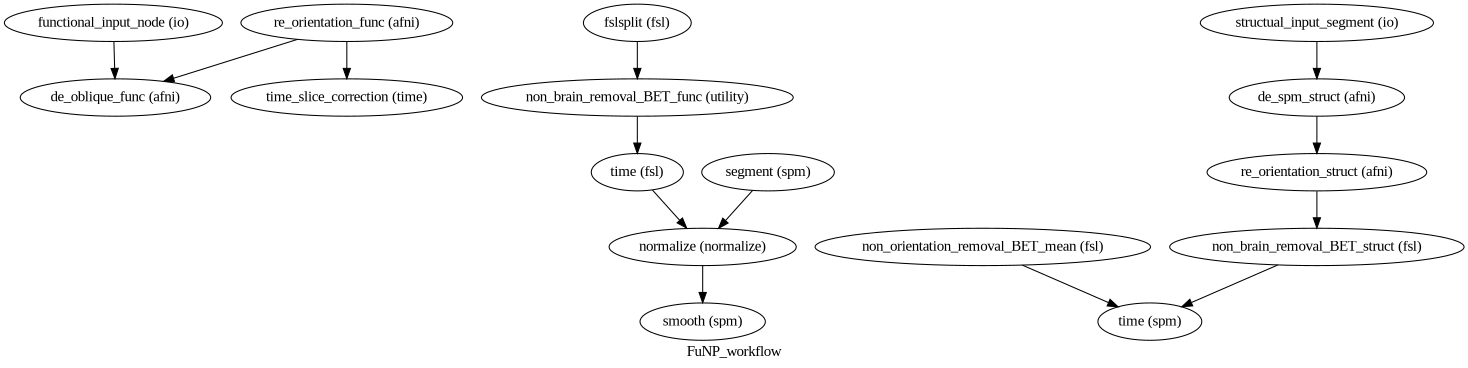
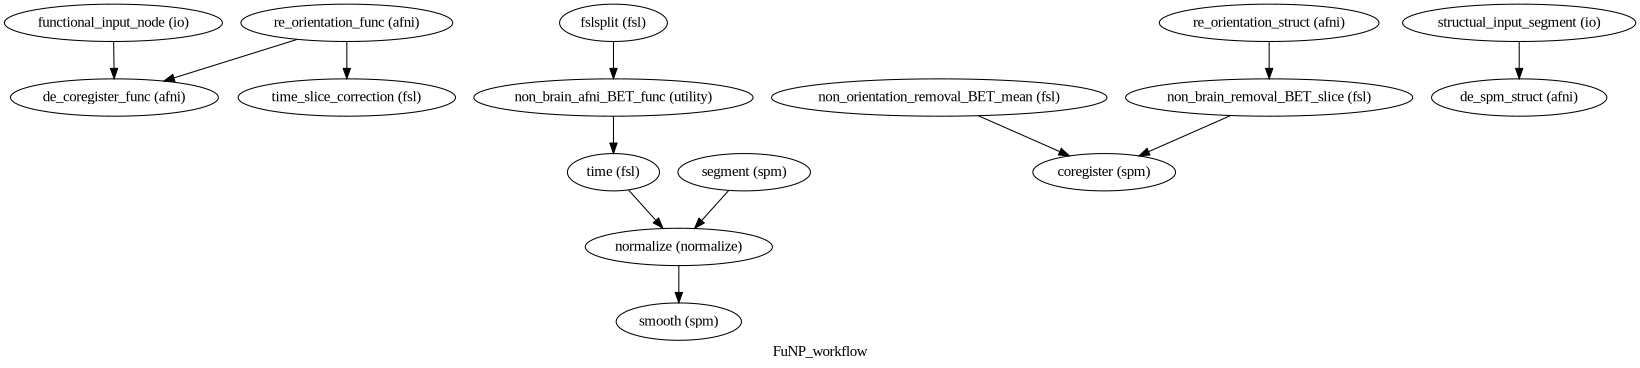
  digraph {
    fontname="Liberation Serif"
    label=FuNP_workflow
    node [fontname="Liberation Serif"]
    edge [fontname="Liberation Serif"]
    n1 [label="functional_input_node (io)"]
-   n2 [label="de_oblique_func (afni)"]
+   n2 [label="de_coregister_func (afni)"]
    n3 [label="re_orientation_func (afni)"]
-   n4 [label="time_slice_correction (time)"]
+   n4 [label="time_slice_correction (fsl)"]
    n5 [label="fslsplit (fsl)"]
-   n6 [label="non_brain_removal_BET_func (utility)"]
+   n6 [label="non_brain_afni_BET_func (utility)"]
    n7 [label="non_orientation_removal_BET_mean (fsl)"]
-   n8 [label="time (spm)"]
+   n8 [label="coregister (spm)"]
    n9 [label="time (fsl)"]
    n10 [label="normalize (normalize)"]
    n11 [label="smooth (spm)"]
    n12 [label="structual_input_segment (io)"]
    n13 [label="de_spm_struct (afni)"]
    n14 [label="re_orientation_struct (afni)"]
-   n15 [label="non_brain_removal_BET_struct (fsl)"]
+   n15 [label="non_brain_removal_BET_slice (fsl)"]
    n16 [label="segment (spm)"]
    n1 -> n2
    n3 -> n2
    n3 -> n4
    n5 -> n6
    n6 -> n9
    n7 -> n8
    n9 -> n10
    n10 -> n11
    n12 -> n13
-   n13 -> n14
    n14 -> n15
    n15 -> n8
    n16 -> n10
  }
